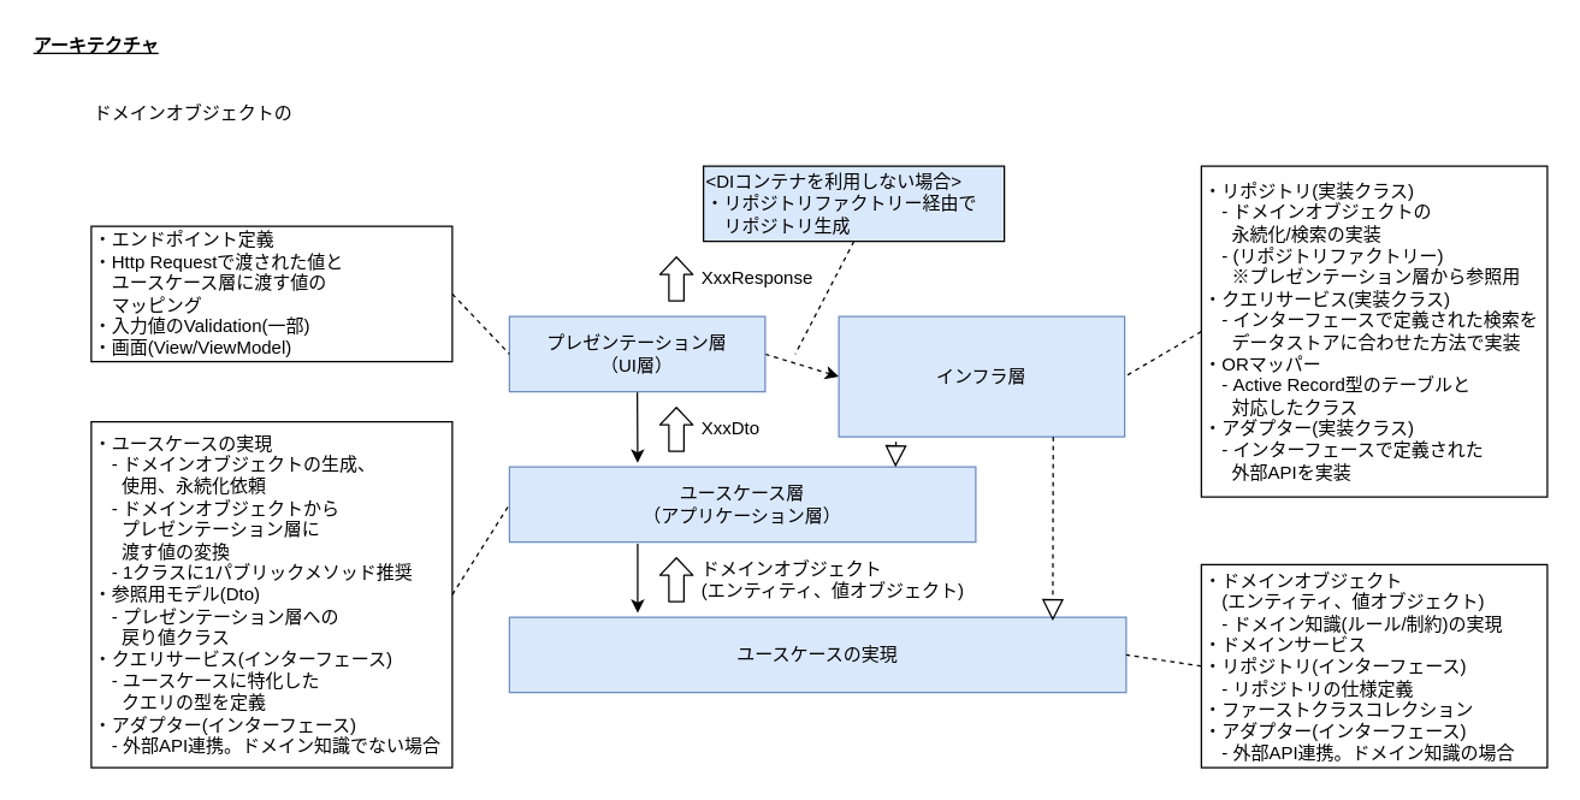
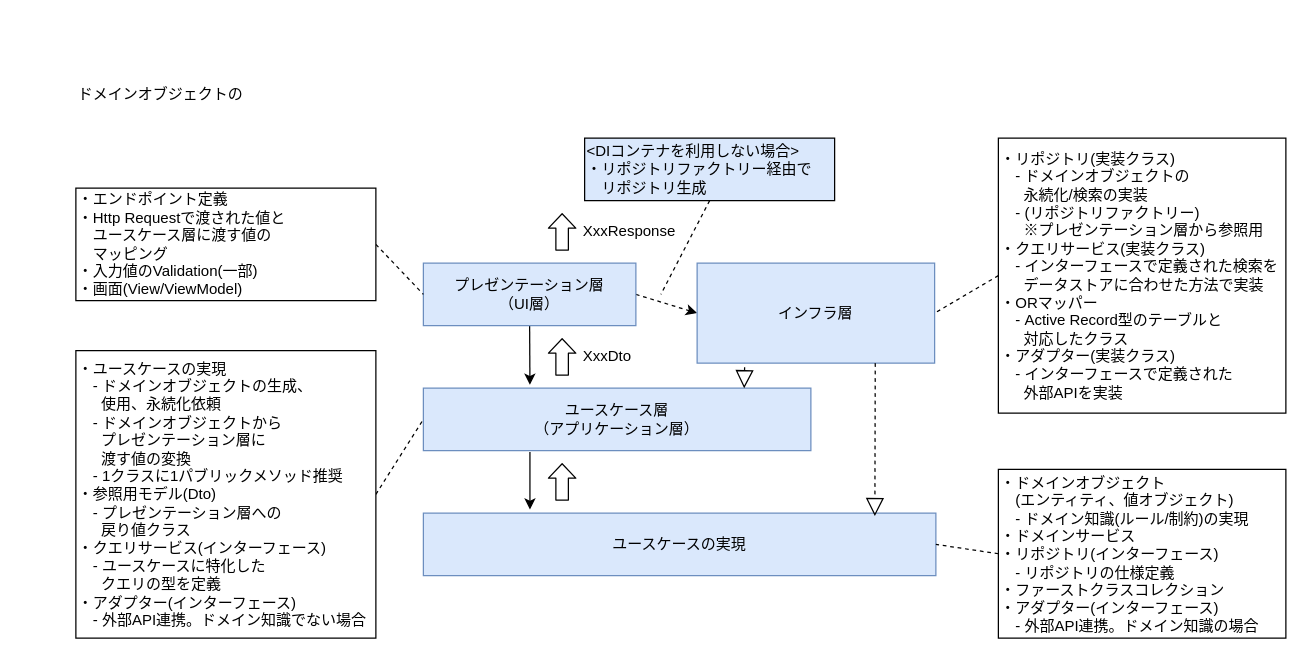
  <mxCell id="0" />
  <mxCell id="1" parent="0" />
- <mxCell id="2" value="&lt;u style=&quot;&quot;&gt;アーキテクチャ&lt;/u&gt;" style="text;html=1;strokeColor=none;fillColor=none;align=left;verticalAlign=middle;whiteSpace=wrap;rounded=0;fontStyle=1" vertex="1" parent="1"><mxGeometry x="20" y="20" width="130" height="20" as="geometry" /></mxCell>
  <mxCell id="3" style="edgeStyle=none;html=1;exitX=0.5;exitY=1;exitDx=0;exitDy=0;entryX=0.275;entryY=-0.054;entryDx=0;entryDy=0;entryPerimeter=0;" edge="1" parent="1" source="5" target="8"><mxGeometry relative="1" as="geometry" /></mxCell>
  <mxCell id="4" style="edgeStyle=none;html=1;exitX=1;exitY=0.5;exitDx=0;exitDy=0;entryX=0;entryY=0.5;entryDx=0;entryDy=0;dashed=1;endArrow=classic;endFill=1;" edge="1" parent="1" source="5" target="7"><mxGeometry relative="1" as="geometry" /></mxCell>
  <mxCell id="5" value="プレゼンテーション層&lt;br&gt;（UI層）" style="rounded=0;whiteSpace=wrap;html=1;fillColor=#dae8fc;strokeColor=#6c8ebf;" vertex="1" parent="1"><mxGeometry x="338" y="210" width="170" height="50" as="geometry" /></mxCell>
  <mxCell id="6" value="ドメインオブジェクトの" style="text;html=1;strokeColor=none;fillColor=none;align=left;verticalAlign=middle;whiteSpace=wrap;rounded=0;" vertex="1" parent="1"><mxGeometry x="60" y="60" width="180" height="30" as="geometry" /></mxCell>
  <mxCell id="7" value="インフラ層" style="rounded=0;whiteSpace=wrap;html=1;fillColor=#dae8fc;strokeColor=#6c8ebf;" vertex="1" parent="1"><mxGeometry x="557" y="210" width="190" height="80" as="geometry" /></mxCell>
  <mxCell id="8" value="ユースケース層&lt;br&gt;（アプリケーション層）" style="rounded=0;whiteSpace=wrap;html=1;fillColor=#dae8fc;strokeColor=#6c8ebf;" vertex="1" parent="1"><mxGeometry x="338" y="310" width="310" height="50" as="geometry" /></mxCell>
  <mxCell id="9" value="ユースケースの実現" style="rounded=0;whiteSpace=wrap;html=1;fillColor=#dae8fc;strokeColor=#6c8ebf;" vertex="1" parent="1"><mxGeometry x="338" y="410" width="410" height="50" as="geometry" /></mxCell>
  <mxCell id="10" value="" style="endArrow=block;dashed=1;endFill=0;endSize=12;html=1;exitX=0.75;exitY=1;exitDx=0;exitDy=0;entryX=0.881;entryY=0.048;entryDx=0;entryDy=0;entryPerimeter=0;" edge="1" parent="1" source="7" target="9"><mxGeometry width="160" relative="1" as="geometry"><mxPoint x="578" y="520" as="sourcePoint" /><mxPoint x="701" y="400" as="targetPoint" /></mxGeometry></mxCell>
  <mxCell id="11" value="" style="endArrow=block;dashed=1;endFill=0;endSize=12;html=1;exitX=0.2;exitY=1.042;exitDx=0;exitDy=0;exitPerimeter=0;entryX=0.828;entryY=0.003;entryDx=0;entryDy=0;entryPerimeter=0;" edge="1" parent="1" source="7" target="8"><mxGeometry width="160" relative="1" as="geometry"><mxPoint x="598" y="270" as="sourcePoint" /><mxPoint x="595" y="312" as="targetPoint" /></mxGeometry></mxCell>
  <mxCell id="12" value="" style="endArrow=classic;html=1;exitX=0.275;exitY=1.021;exitDx=0;exitDy=0;exitPerimeter=0;entryX=0.208;entryY=-0.058;entryDx=0;entryDy=0;entryPerimeter=0;" edge="1" parent="1" source="8" target="9"><mxGeometry width="50" height="50" relative="1" as="geometry"><mxPoint x="568" y="330" as="sourcePoint" /><mxPoint x="618" y="280" as="targetPoint" /></mxGeometry></mxCell>
  <mxCell id="13" style="edgeStyle=none;html=1;exitX=1;exitY=0.5;exitDx=0;exitDy=0;entryX=0;entryY=0.5;entryDx=0;entryDy=0;endArrow=none;endFill=0;dashed=1;" edge="1" parent="1" source="14" target="5"><mxGeometry relative="1" as="geometry" /></mxCell>
  <mxCell id="14" value="・エンドポイント定義&lt;br&gt;・Http Requestで渡された値と&lt;br&gt;　ユースケース層に渡す値の&lt;br&gt;　マッピング&lt;br&gt;・入力値のValidation(一部)&lt;br&gt;・画面(View/ViewModel)" style="rounded=0;whiteSpace=wrap;html=1;align=left;" vertex="1" parent="1"><mxGeometry x="60" y="150" width="240" height="90" as="geometry" /></mxCell>
  <mxCell id="15" style="edgeStyle=none;html=1;exitX=1;exitY=0.5;exitDx=0;exitDy=0;entryX=0;entryY=0.5;entryDx=0;entryDy=0;dashed=1;endArrow=none;endFill=0;" edge="1" parent="1" source="16" target="8"><mxGeometry relative="1" as="geometry" /></mxCell>
  <mxCell id="16" value="・ユースケースの実現&lt;br&gt;　- ドメインオブジェクトの生成、&lt;br&gt;　&amp;nbsp; 使用、永続化依頼&lt;br&gt;　- ドメインオブジェクトから&lt;br&gt;　&amp;nbsp; プレゼンテーション層に&lt;br&gt;　&amp;nbsp; 渡す値の変換&lt;br&gt;　- 1クラスに1パブリックメソッド推奨&lt;br&gt;・参照用モデル(Dto)&lt;br&gt;　- プレゼンテーション層への&lt;br&gt;　&amp;nbsp; 戻り値クラス&lt;br&gt;・クエリサービス(インターフェース)&lt;br&gt;　- ユースケースに特化した&lt;br&gt;　&amp;nbsp; クエリの型を定義&lt;br&gt;・アダプター(インターフェース)&lt;br&gt;　- 外部API連携。ドメイン知識でない場合" style="rounded=0;whiteSpace=wrap;html=1;align=left;" vertex="1" parent="1"><mxGeometry x="60" y="280" width="240" height="230" as="geometry" /></mxCell>
  <mxCell id="17" style="edgeStyle=none;html=1;exitX=0;exitY=0.5;exitDx=0;exitDy=0;entryX=1;entryY=0.5;entryDx=0;entryDy=0;dashed=1;endArrow=none;endFill=0;" edge="1" parent="1" source="18" target="7"><mxGeometry relative="1" as="geometry" /></mxCell>
  <mxCell id="18" value="・リポジトリ(実装クラス)&lt;br&gt;　- ドメインオブジェクトの&lt;br&gt;　&amp;nbsp; 永続化/検索の実装&lt;br&gt;　- (リポジトリファクトリー)&lt;br&gt;　&amp;nbsp; ※プレゼンテーション層から参照用&lt;br&gt;・クエリサービス(実装クラス)&lt;br&gt;　- インターフェースで定義された検索を&lt;br&gt;　&amp;nbsp; データストアに合わせた方法で実装&lt;br&gt;・ORマッパー&lt;br&gt;　- Active Record型のテーブルと&lt;br&gt;　&amp;nbsp; 対応したクラス&lt;br&gt;・アダプター(実装クラス)&lt;br&gt;　- インターフェースで定義された&lt;br&gt;　&amp;nbsp; 外部APIを実装" style="rounded=0;whiteSpace=wrap;html=1;align=left;" vertex="1" parent="1"><mxGeometry x="798" y="110" width="230" height="220" as="geometry" /></mxCell>
  <mxCell id="19" style="edgeStyle=none;html=1;exitX=0;exitY=0.5;exitDx=0;exitDy=0;entryX=1;entryY=0.5;entryDx=0;entryDy=0;dashed=1;endArrow=none;endFill=0;" edge="1" parent="1" source="20" target="9"><mxGeometry relative="1" as="geometry" /></mxCell>
  <mxCell id="20" value="・ドメインオブジェクト&lt;br&gt;　(エンティティ、値オブジェクト)&lt;br&gt;　- ドメイン知識(ルール/制約)の実現&lt;br&gt;・ドメインサービス&lt;br&gt;・リポジトリ(インターフェース)&lt;br&gt;　- リポジトリの仕様定義&lt;br&gt;・ファーストクラスコレクション&lt;br&gt;・アダプター(インターフェース)&lt;br&gt;　- 外部API連携。ドメイン知識の場合" style="rounded=0;whiteSpace=wrap;html=1;align=left;" vertex="1" parent="1"><mxGeometry x="798" y="375" width="230" height="135" as="geometry" /></mxCell>
  <mxCell id="21" style="edgeStyle=none;html=1;exitX=0.5;exitY=1;exitDx=0;exitDy=0;dashed=1;endArrow=none;endFill=0;" edge="1" parent="1" source="22"><mxGeometry relative="1" as="geometry"><mxPoint x="528" y="235" as="targetPoint" /></mxGeometry></mxCell>
  <mxCell id="22" value="&amp;lt;DIコンテナを利用しない場合&amp;gt;&lt;br&gt;・リポジトリファクトリー経由で&lt;br&gt;　リポジトリ生成" style="rounded=0;whiteSpace=wrap;html=1;align=left;fillColor=#dae8fc;" vertex="1" parent="1"><mxGeometry x="467" y="110" width="200" height="50" as="geometry" /></mxCell>
  <mxCell id="23" value="" style="shape=flexArrow;endArrow=classic;html=1;endWidth=10.857;endSize=3.514;" edge="1" parent="1"><mxGeometry width="50" height="50" relative="1" as="geometry"><mxPoint x="449" y="300" as="sourcePoint" /><mxPoint x="449" y="270" as="targetPoint" /></mxGeometry></mxCell>
  <mxCell id="24" value="XxxDto" style="text;html=1;strokeColor=none;fillColor=none;align=left;verticalAlign=middle;whiteSpace=wrap;rounded=0;" vertex="1" parent="1"><mxGeometry x="464" y="270" width="60" height="30" as="geometry" /></mxCell>
  <mxCell id="25" value="XxxResponse" style="text;html=1;strokeColor=none;fillColor=none;align=left;verticalAlign=middle;whiteSpace=wrap;rounded=0;" vertex="1" parent="1"><mxGeometry x="464" y="170" width="60" height="30" as="geometry" /></mxCell>
  <mxCell id="26" value="" style="shape=flexArrow;endArrow=classic;html=1;endWidth=10.857;endSize=3.514;align=left;" edge="1" parent="1"><mxGeometry width="50" height="50" relative="1" as="geometry"><mxPoint x="449" y="200" as="sourcePoint" /><mxPoint x="449" y="170" as="targetPoint" /></mxGeometry></mxCell>
  <mxCell id="27" value="" style="shape=flexArrow;endArrow=classic;html=1;endWidth=10.857;endSize=3.514;" edge="1" parent="1"><mxGeometry width="50" height="50" relative="1" as="geometry"><mxPoint x="449" y="400" as="sourcePoint" /><mxPoint x="449" y="370" as="targetPoint" /></mxGeometry></mxCell>
- <mxCell id="28" value="ドメインオブジェクト&lt;br&gt;(エンティティ、値オブジェクト)" style="text;html=1;strokeColor=none;fillColor=none;align=left;verticalAlign=middle;whiteSpace=wrap;rounded=0;" vertex="1" parent="1"><mxGeometry x="464" y="370" width="194" height="30" as="geometry" /></mxCell>
